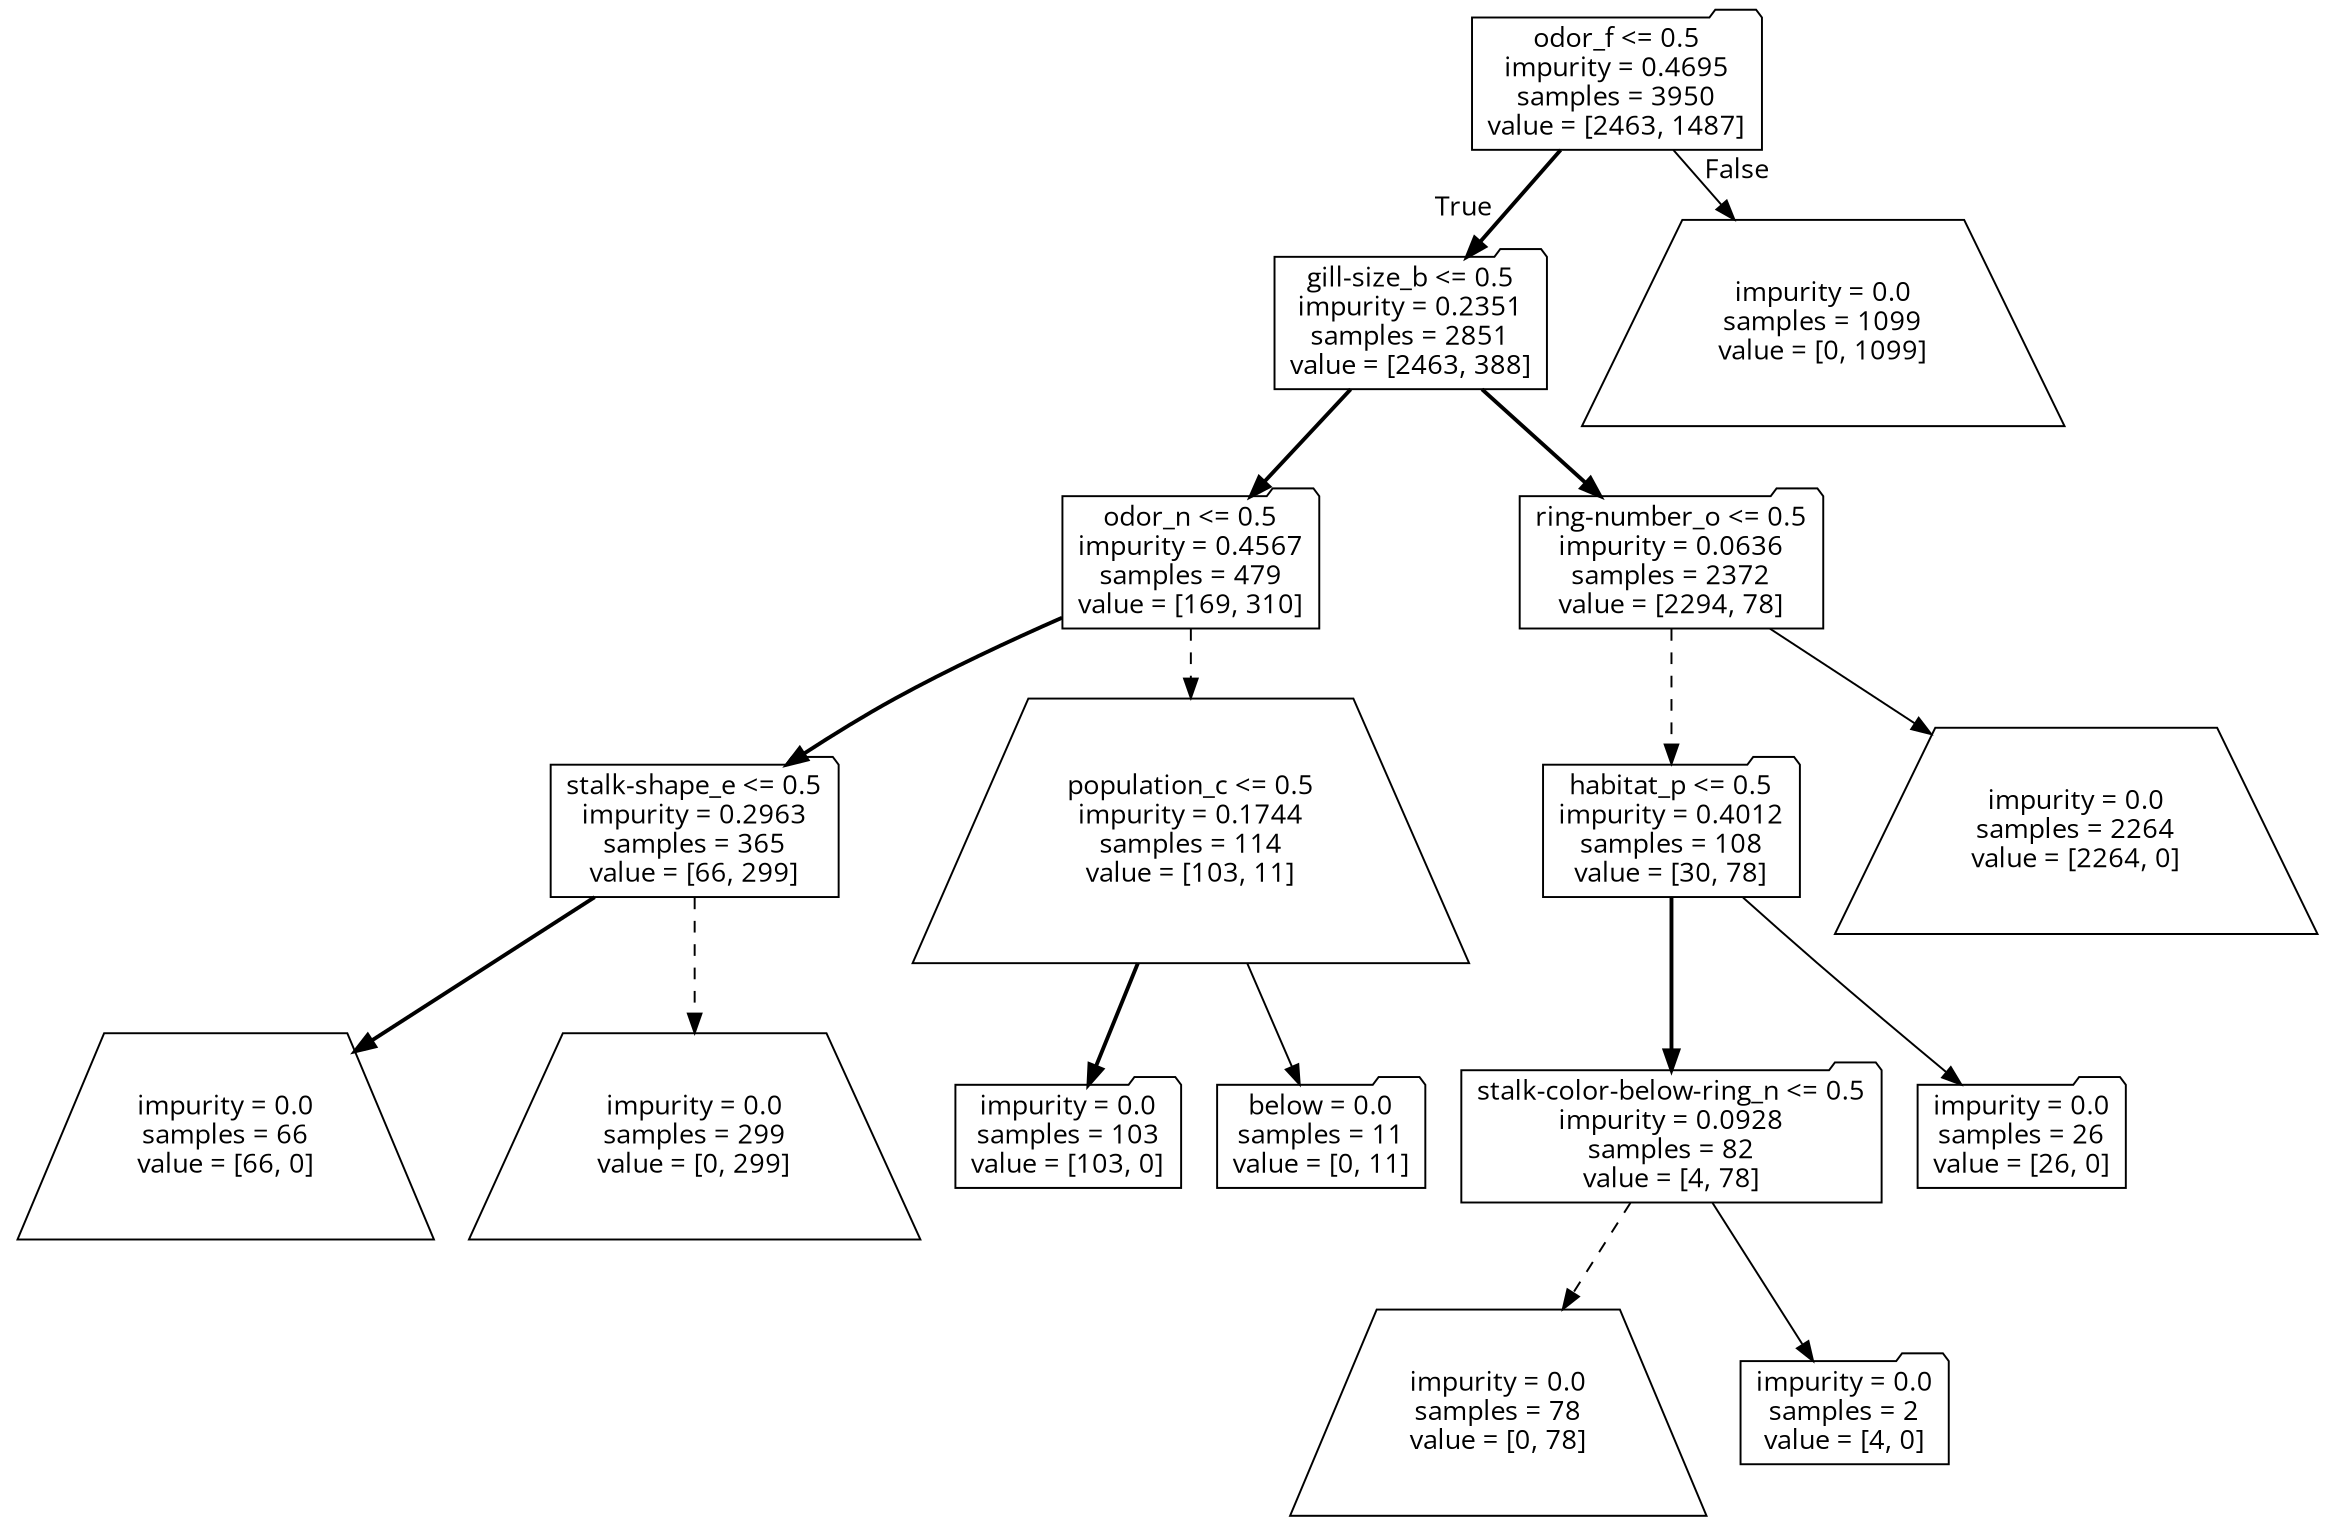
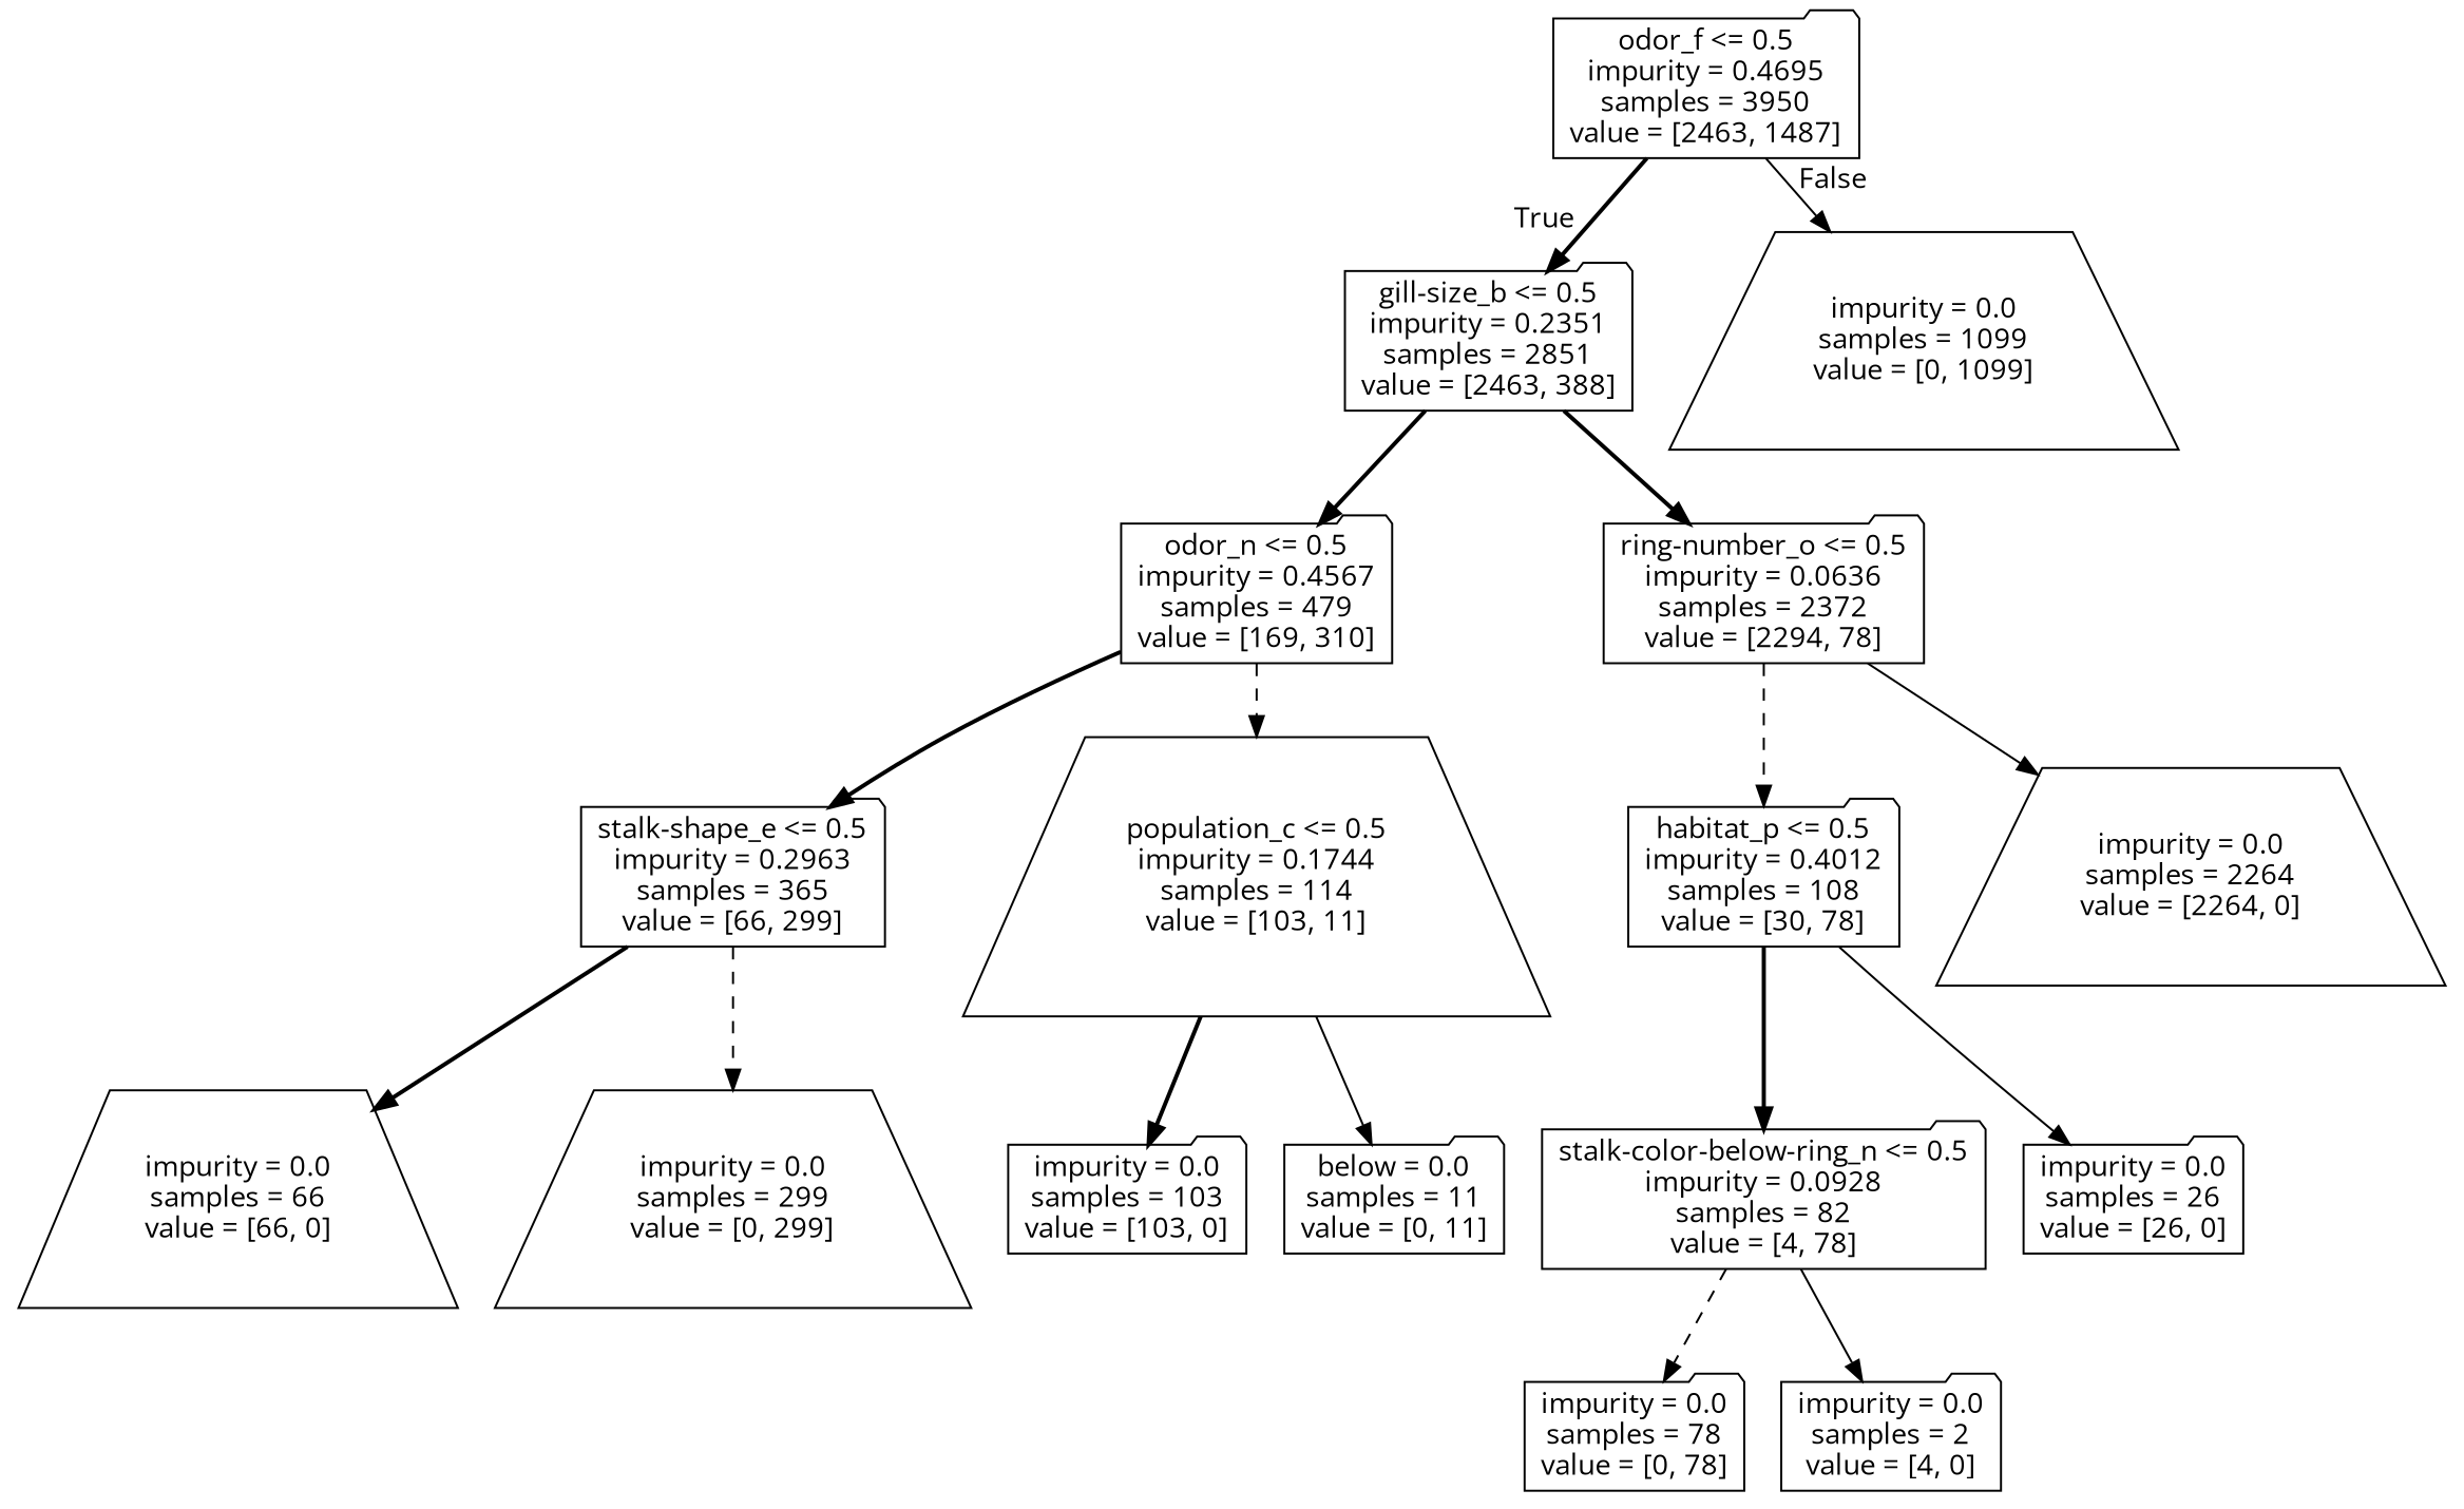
  digraph {
    fontname="Open Sans"
    node [fontname="Open Sans" shape=folder]
    edge [fontname="Open Sans" style=bold]
    n1 [label="odor_f <= 0.5\nimpurity = 0.4695\nsamples = 3950\nvalue = [2463, 1487]"]
    n2 [label="gill-size_b <= 0.5\nimpurity = 0.2351\nsamples = 2851\nvalue = [2463, 388]"]
    n3 [label="impurity = 0.0\nsamples = 1099\nvalue = [0, 1099]" shape=trapezium]
    n4 [label="odor_n <= 0.5\nimpurity = 0.4567\nsamples = 479\nvalue = [169, 310]"]
    n5 [label="ring-number_o <= 0.5\nimpurity = 0.0636\nsamples = 2372\nvalue = [2294, 78]"]
    n6 [label="stalk-shape_e <= 0.5\nimpurity = 0.2963\nsamples = 365\nvalue = [66, 299]"]
    n7 [label="population_c <= 0.5\nimpurity = 0.1744\nsamples = 114\nvalue = [103, 11]" shape=trapezium]
    n8 [label="habitat_p <= 0.5\nimpurity = 0.4012\nsamples = 108\nvalue = [30, 78]"]
    n9 [label="impurity = 0.0\nsamples = 2264\nvalue = [2264, 0]" shape=trapezium]
    n10 [label="impurity = 0.0\nsamples = 66\nvalue = [66, 0]" shape=trapezium]
    n11 [label="impurity = 0.0\nsamples = 299\nvalue = [0, 299]" shape=trapezium]
    n12 [label="impurity = 0.0\nsamples = 103\nvalue = [103, 0]"]
    n13 [label="below = 0.0\nsamples = 11\nvalue = [0, 11]"]
    n14 [label="stalk-color-below-ring_n <= 0.5\nimpurity = 0.0928\nsamples = 82\nvalue = [4, 78]"]
    n15 [label="impurity = 0.0\nsamples = 26\nvalue = [26, 0]"]
-   n16 [label="impurity = 0.0\nsamples = 78\nvalue = [0, 78]" shape=trapezium]
+   n16 [label="impurity = 0.0\nsamples = 78\nvalue = [0, 78]"]
    n17 [label="impurity = 0.0\nsamples = 2\nvalue = [4, 0]"]
    n1 -> n2 [headlabel=True labelangle=45 labeldistance=2.5]
    n1 -> n3 [headlabel=False labelangle=-45 labeldistance=2.5 style=solid]
    n2 -> n4
    n2 -> n5
    n4 -> n6
    n4 -> n7 [style=dashed]
    n5 -> n8 [style=dashed]
    n5 -> n9 [style=solid]
    n6 -> n10
    n6 -> n11 [style=dashed]
    n7 -> n12
    n7 -> n13 [style=solid]
    n8 -> n14
    n8 -> n15 [style=solid]
    n14 -> n16 [style=dashed]
    n14 -> n17 [style=solid]
  }
